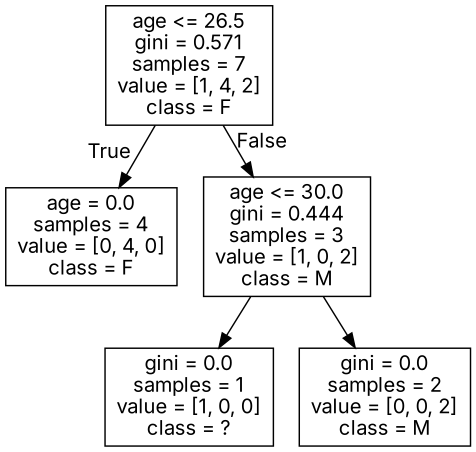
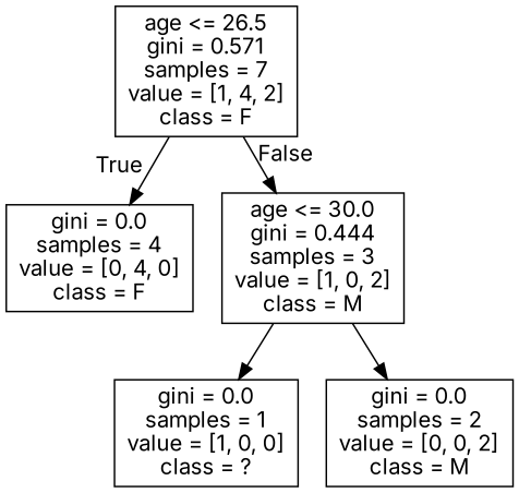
  digraph {
    fontname=Inter
    node [shape=box fontname=Inter]
    edge [fontname=Inter]
    n1 [label="age <= 26.5\ngini = 0.571\nsamples = 7\nvalue = [1, 4, 2]\nclass = F"]
-   n2 [label="age = 0.0\nsamples = 4\nvalue = [0, 4, 0]\nclass = F"]
+   n2 [label="gini = 0.0\nsamples = 4\nvalue = [0, 4, 0]\nclass = F"]
    n3 [label="age <= 30.0\ngini = 0.444\nsamples = 3\nvalue = [1, 0, 2]\nclass = M"]
    n4 [label="gini = 0.0\nsamples = 1\nvalue = [1, 0, 0]\nclass = ?"]
    n5 [label="gini = 0.0\nsamples = 2\nvalue = [0, 0, 2]\nclass = M"]
    n1 -> n2 [headlabel=True labelangle=45 labeldistance=2.5]
    n1 -> n3 [headlabel=False labelangle=-45 labeldistance=2.5]
    n3 -> n4
    n3 -> n5
  }
